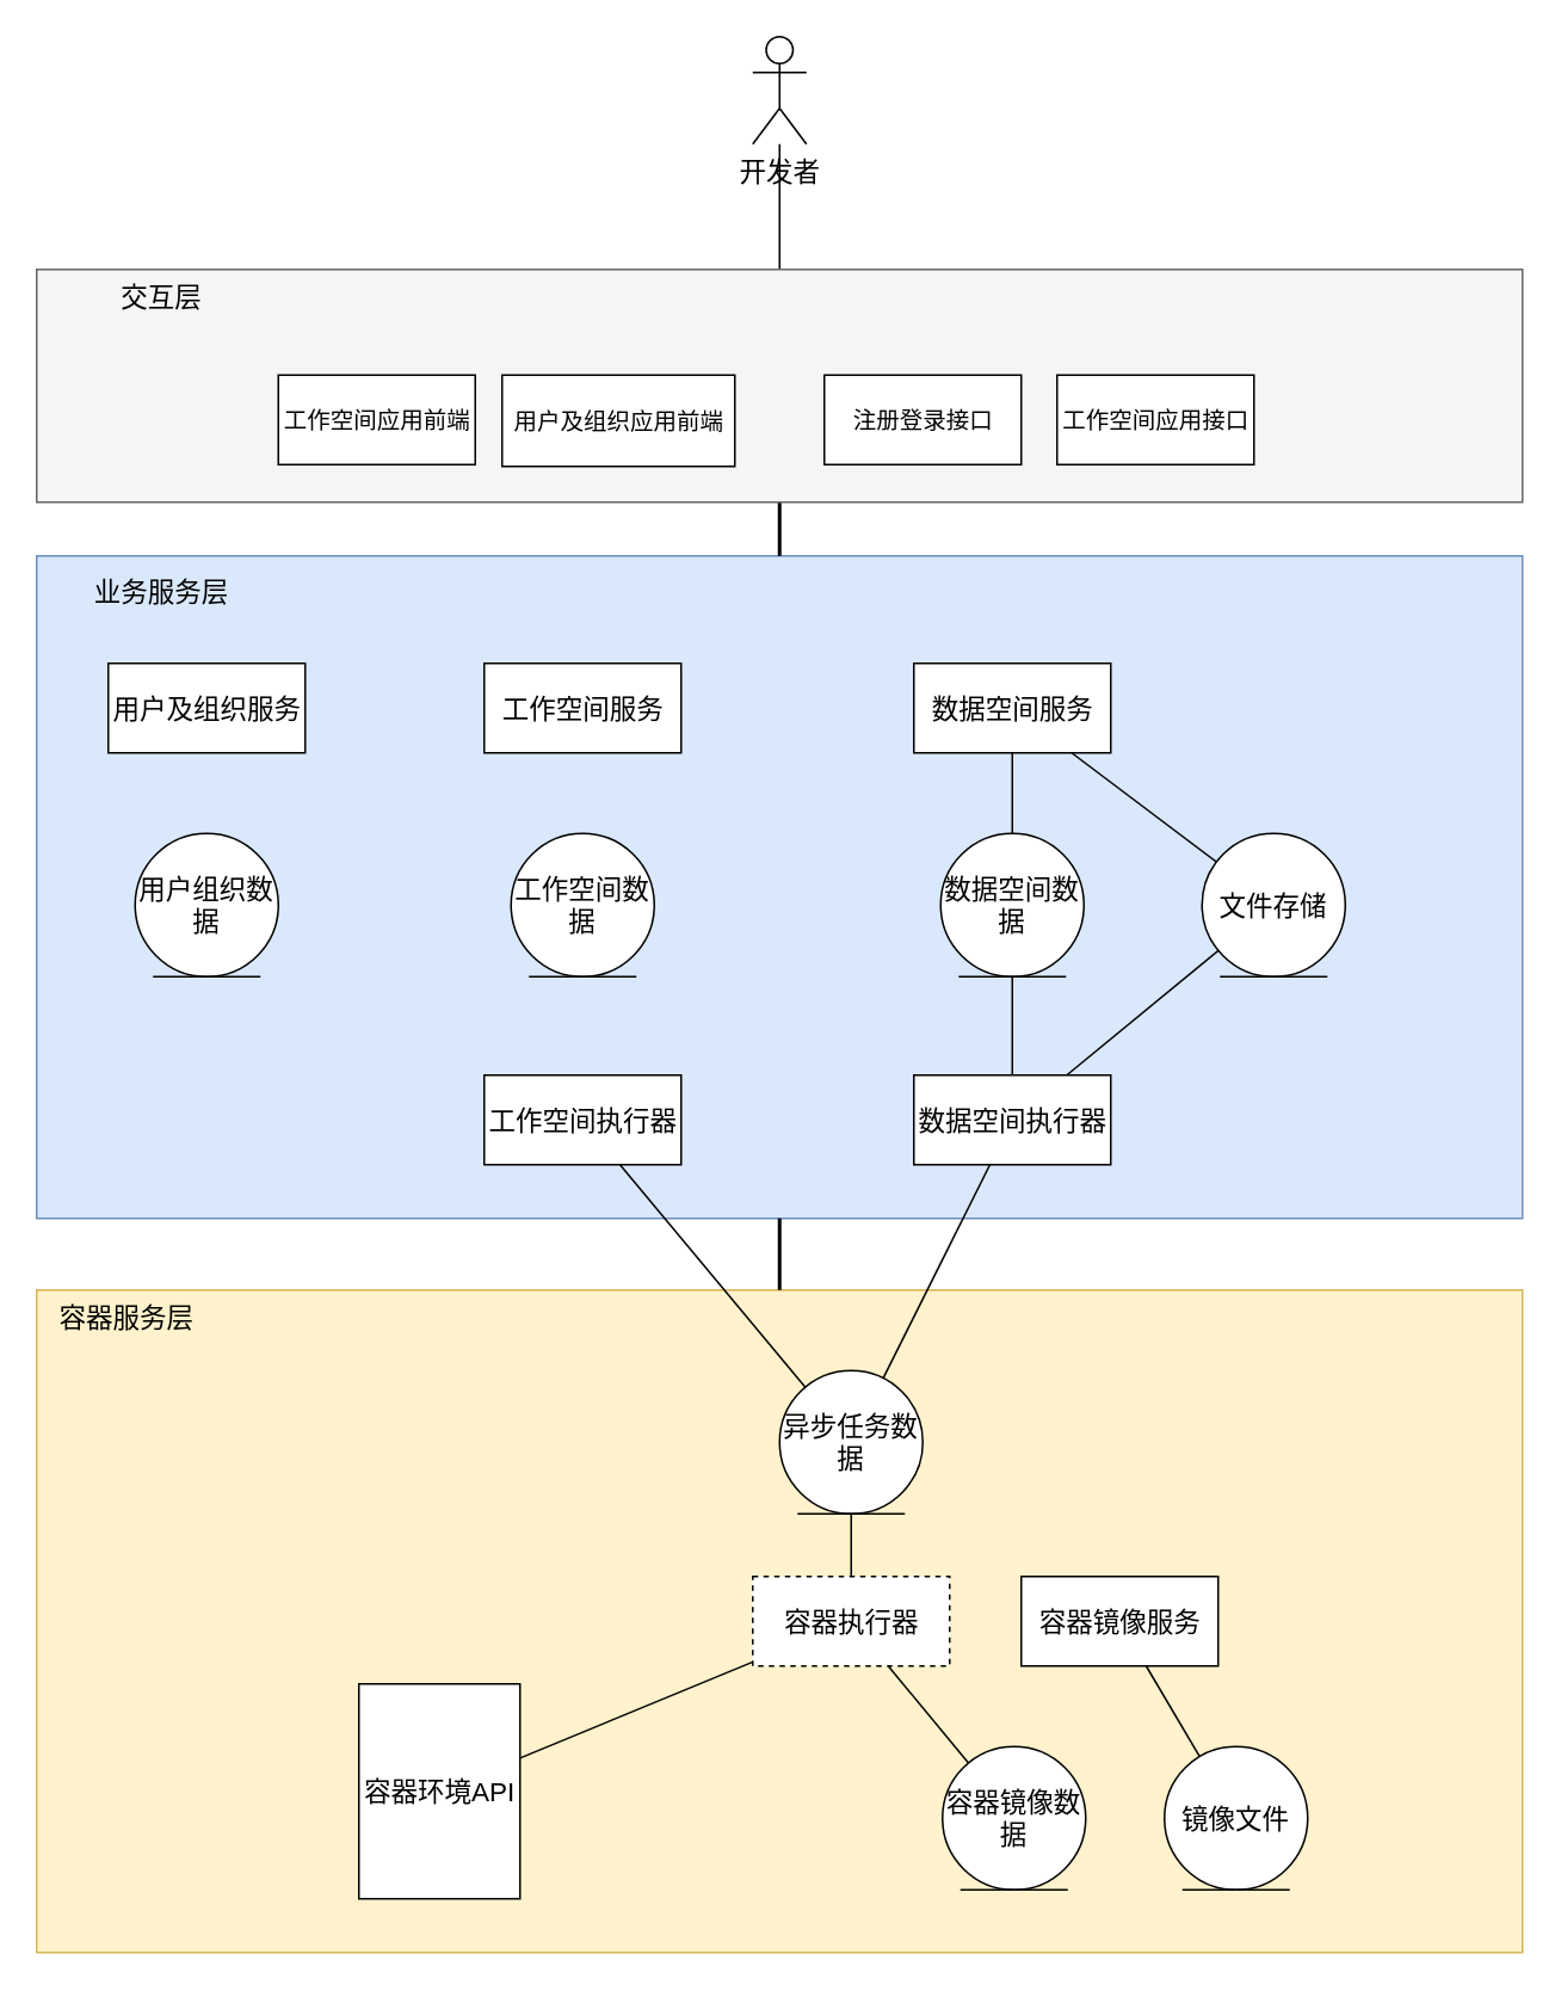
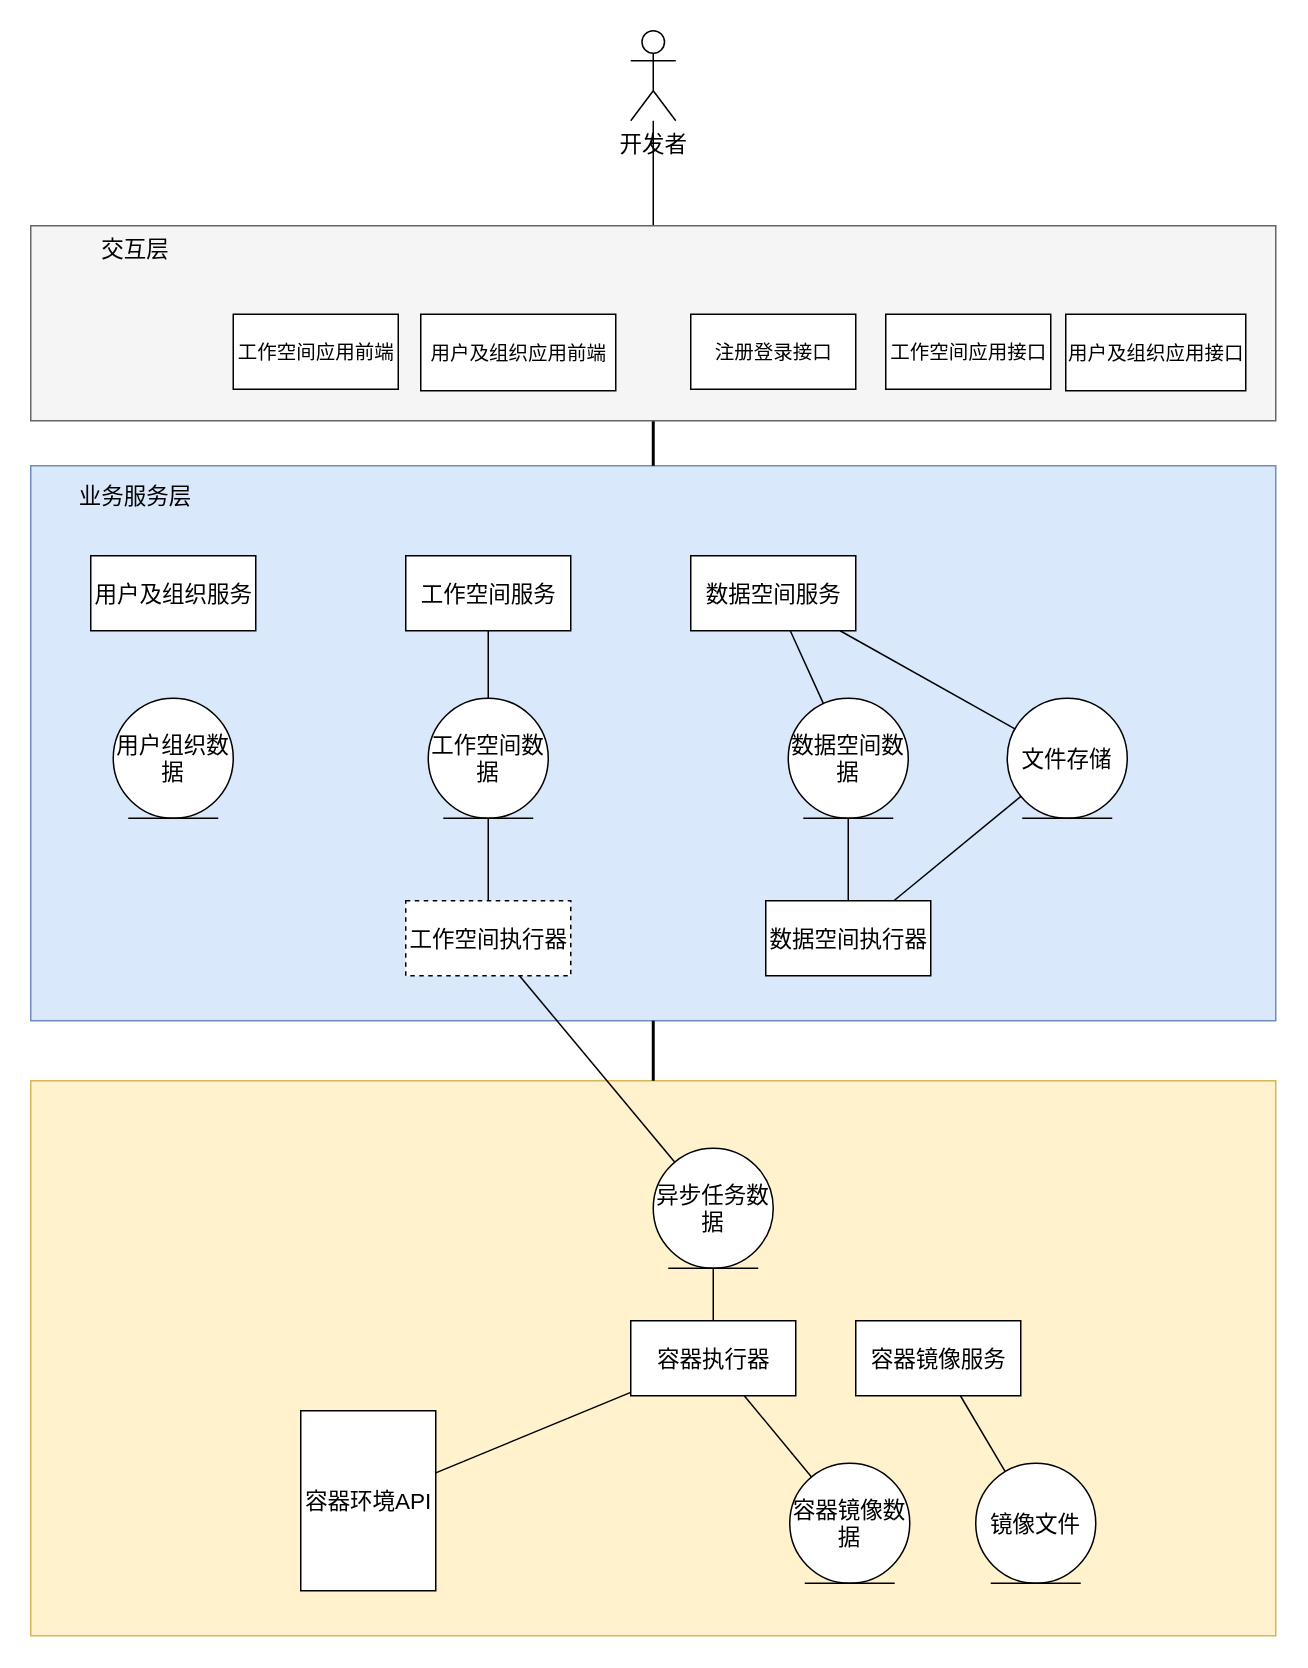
  <mxCell id="0" />
  <mxCell id="1" parent="0" />
  <mxCell id="2" value="" style="rounded=0;whiteSpace=wrap;html=1;fillColor=#dae8fc;strokeColor=#6c8ebf;fontSize=15;" parent="1" vertex="1"><mxGeometry x="20" y="310" width="830" height="370" as="geometry" /></mxCell>
  <mxCell id="3" value="业务服务层" style="text;html=1;strokeColor=none;fillColor=none;align=center;verticalAlign=middle;whiteSpace=wrap;rounded=0;fontSize=15;" parent="1" vertex="1"><mxGeometry x="40" y="320" width="100" height="20" as="geometry" /></mxCell>
  <mxCell id="4" value="工作空间服务" style="html=1;fontSize=15;" parent="1" vertex="1"><mxGeometry x="270" y="370" width="110" height="50" as="geometry" /></mxCell>
- <mxCell id="5" value="数据空间服务" style="html=1;fontSize=15;" parent="1" vertex="1"><mxGeometry x="510" y="370" width="110" height="50" as="geometry" /></mxCell>
- <mxCell id="6" value="工作空间执行器" style="html=1;fontSize=15;" parent="1" vertex="1"><mxGeometry x="270" y="600" width="110" height="50" as="geometry" /></mxCell>
+ <mxCell id="5" value="数据空间服务" style="html=1;fontSize=15;" parent="1" vertex="1"><mxGeometry x="460" y="370" width="110" height="50" as="geometry" /></mxCell>
+ <mxCell id="6" value="工作空间执行器" style="html=1;fontSize=15;dashed=1;" parent="1" vertex="1"><mxGeometry x="270" y="600" width="110" height="50" as="geometry" /></mxCell>
  <mxCell id="7" value="数据空间执行器" style="html=1;fontSize=15;" parent="1" vertex="1"><mxGeometry x="510" y="600" width="110" height="50" as="geometry" /></mxCell>
+ <mxCell id="8" style="edgeStyle=none;html=1;endArrow=none;endFill=0;fontSize=15;" parent="1" source="9" target="6" edge="1"><mxGeometry relative="1" as="geometry" /></mxCell>
  <mxCell id="9" value="工作空间数据" style="ellipse;shape=umlEntity;whiteSpace=wrap;html=1;fontSize=15;" parent="1" vertex="1"><mxGeometry x="285" y="465" width="80" height="80" as="geometry" /></mxCell>
+ <mxCell id="10" style="edgeStyle=none;html=1;endArrow=none;endFill=0;fontSize=15;" parent="1" source="4" target="9" edge="1"><mxGeometry relative="1" as="geometry" /></mxCell>
  <mxCell id="11" value="文件存储" style="ellipse;shape=umlEntity;whiteSpace=wrap;html=1;fontSize=15;" parent="1" vertex="1"><mxGeometry x="671" y="465" width="80" height="80" as="geometry" /></mxCell>
  <mxCell id="12" style="edgeStyle=none;html=1;endArrow=none;endFill=0;fontSize=15;" parent="1" source="5" target="11" edge="1"><mxGeometry relative="1" as="geometry" /></mxCell>
  <mxCell id="13" style="edgeStyle=none;html=1;endArrow=none;endFill=0;fontSize=15;" parent="1" source="7" target="11" edge="1"><mxGeometry relative="1" as="geometry" /></mxCell>
  <mxCell id="14" value="数据空间数据" style="ellipse;shape=umlEntity;whiteSpace=wrap;html=1;fontSize=15;" parent="1" vertex="1"><mxGeometry x="525" y="465" width="80" height="80" as="geometry" /></mxCell>
  <mxCell id="15" style="edgeStyle=none;html=1;endArrow=none;endFill=0;fontSize=15;" parent="1" source="5" target="14" edge="1"><mxGeometry relative="1" as="geometry" /></mxCell>
  <mxCell id="16" style="edgeStyle=none;html=1;endArrow=none;endFill=0;fontSize=15;" parent="1" source="7" target="14" edge="1"><mxGeometry relative="1" as="geometry" /></mxCell>
  <mxCell id="17" style="edgeStyle=none;html=1;strokeWidth=1;fontSize=15;endArrow=none;endFill=0;endSize=6;" parent="1" source="18" target="20" edge="1"><mxGeometry relative="1" as="geometry" /></mxCell>
  <mxCell id="18" value="开发者" style="shape=umlActor;verticalLabelPosition=bottom;verticalAlign=top;html=1;fontSize=15;" parent="1" vertex="1"><mxGeometry x="420" y="20" width="30" height="60" as="geometry" /></mxCell>
  <mxCell id="19" style="edgeStyle=none;html=1;strokeWidth=2;endArrow=none;endFill=0;" parent="1" source="20" target="2" edge="1"><mxGeometry relative="1" as="geometry" /></mxCell>
  <mxCell id="20" value="" style="rounded=0;whiteSpace=wrap;html=1;fontSize=13;fillColor=#f5f5f5;strokeColor=#666666;fontColor=#333333;" parent="1" vertex="1"><mxGeometry x="20" y="150" width="830" height="130" as="geometry" /></mxCell>
  <mxCell id="21" value="工作空间应用前端" style="html=1;fontSize=13;" parent="1" vertex="1"><mxGeometry x="155" y="209" width="110" height="50" as="geometry" /></mxCell>
  <mxCell id="22" value="工作空间应用接口" style="html=1;fontSize=13;" parent="1" vertex="1"><mxGeometry x="590" y="209" width="110" height="50" as="geometry" /></mxCell>
+ <mxCell id="23" value="用户及组织应用接口" style="html=1;fontSize=13;" parent="1" vertex="1"><mxGeometry x="710" y="209" width="120" height="51" as="geometry" /></mxCell>
  <mxCell id="24" value="用户及组织应用前端" style="html=1;fontSize=13;" parent="1" vertex="1"><mxGeometry x="280" y="209" width="130" height="51" as="geometry" /></mxCell>
  <mxCell id="25" value="交互层" style="text;html=1;strokeColor=none;fillColor=none;align=center;verticalAlign=middle;whiteSpace=wrap;rounded=0;fontSize=15;" parent="1" vertex="1"><mxGeometry x="60" y="150" width="60" height="30" as="geometry" /></mxCell>
  <mxCell id="26" value="用户及组织服务" style="html=1;fontSize=15;" parent="1" vertex="1"><mxGeometry x="60" y="370" width="110" height="50" as="geometry" /></mxCell>
  <mxCell id="27" value="用户组织数据" style="ellipse;shape=umlEntity;whiteSpace=wrap;html=1;fontSize=15;" parent="1" vertex="1"><mxGeometry x="75" y="465" width="80" height="80" as="geometry" /></mxCell>
  <mxCell id="28" value="" style="group" parent="1" vertex="1" connectable="0"><mxGeometry x="20" y="720" width="830" height="370" as="geometry" /></mxCell>
  <mxCell id="29" value="" style="rounded=0;whiteSpace=wrap;html=1;container=0;fillColor=#fff2cc;strokeColor=#d6b656;fontSize=15;" parent="28" vertex="1"><mxGeometry width="830" height="370" as="geometry" /></mxCell>
  <mxCell id="30" value="容器镜像服务" style="html=1;container=0;fontSize=15;" parent="28" vertex="1"><mxGeometry x="550" y="160" width="110" height="50" as="geometry" /></mxCell>
- <mxCell id="31" value="容器执行器" style="html=1;container=0;fontSize=15;dashed=1;" parent="28" vertex="1"><mxGeometry x="400" y="160" width="110" height="50" as="geometry" /></mxCell>
+ <mxCell id="31" value="容器执行器" style="html=1;container=0;fontSize=15;" parent="28" vertex="1"><mxGeometry x="400" y="160" width="110" height="50" as="geometry" /></mxCell>
  <mxCell id="32" value="容器镜像数据" style="ellipse;shape=umlEntity;whiteSpace=wrap;html=1;container=0;fontSize=15;" parent="28" vertex="1"><mxGeometry x="506" y="255" width="80" height="80" as="geometry" /></mxCell>
  <mxCell id="33" style="edgeStyle=none;html=1;endArrow=none;endFill=0;fontSize=15;" parent="28" source="31" target="32" edge="1"><mxGeometry relative="1" as="geometry" /></mxCell>
  <mxCell id="34" value="异步任务数据" style="ellipse;shape=umlEntity;whiteSpace=wrap;html=1;container=0;fontSize=15;" parent="28" vertex="1"><mxGeometry x="415" y="45" width="80" height="80" as="geometry" /></mxCell>
  <mxCell id="35" style="edgeStyle=none;html=1;endArrow=none;endFill=0;fontSize=15;" parent="28" source="31" target="34" edge="1"><mxGeometry relative="1" as="geometry" /></mxCell>
  <mxCell id="36" value="镜像文件" style="ellipse;shape=umlEntity;whiteSpace=wrap;html=1;container=0;fontSize=15;" parent="28" vertex="1"><mxGeometry x="630" y="255" width="80" height="80" as="geometry" /></mxCell>
  <mxCell id="37" style="edgeStyle=none;html=1;endArrow=none;endFill=0;fontSize=15;" parent="28" source="30" target="36" edge="1"><mxGeometry relative="1" as="geometry" /></mxCell>
- <mxCell id="38" value="容器服务层" style="text;html=1;align=center;verticalAlign=middle;resizable=0;points=[];autosize=1;strokeColor=none;fillColor=none;fontSize=15;" parent="28" vertex="1"><mxGeometry width="100" height="30" as="geometry" /></mxCell>
  <mxCell id="39" value="容器环境API" style="html=1;container=0;fontSize=15;" parent="28" vertex="1"><mxGeometry x="180" y="220" width="90" height="120" as="geometry" /></mxCell>
  <mxCell id="40" style="edgeStyle=none;html=1;strokeWidth=1;fontSize=15;endArrow=none;endFill=0;endSize=6;" parent="28" source="31" target="39" edge="1"><mxGeometry relative="1" as="geometry" /></mxCell>
  <mxCell id="41" style="edgeStyle=none;html=1;endArrow=none;endFill=0;fontSize=15;strokeWidth=2;" parent="1" source="2" target="29" edge="1"><mxGeometry relative="1" as="geometry"><mxPoint x="620" y="670" as="sourcePoint" /></mxGeometry></mxCell>
  <mxCell id="42" style="edgeStyle=none;html=1;endArrow=none;endFill=0;fontSize=15;" parent="1" source="6" target="34" edge="1"><mxGeometry relative="1" as="geometry" /></mxCell>
- <mxCell id="43" style="edgeStyle=none;html=1;endArrow=none;endFill=0;fontSize=15;" parent="1" source="7" target="34" edge="1"><mxGeometry relative="1" as="geometry" /></mxCell>
  <mxCell id="44" value="注册登录接口" style="html=1;fontSize=13;" parent="1" vertex="1"><mxGeometry x="460" y="209" width="110" height="50" as="geometry" /></mxCell>
